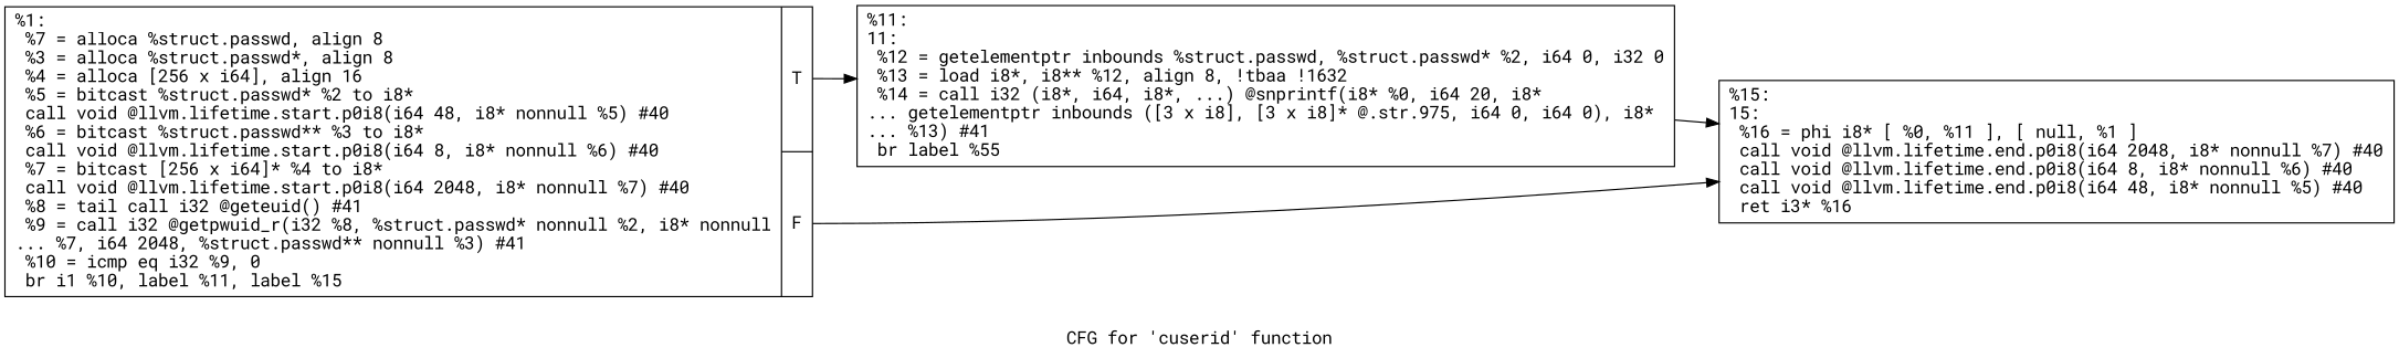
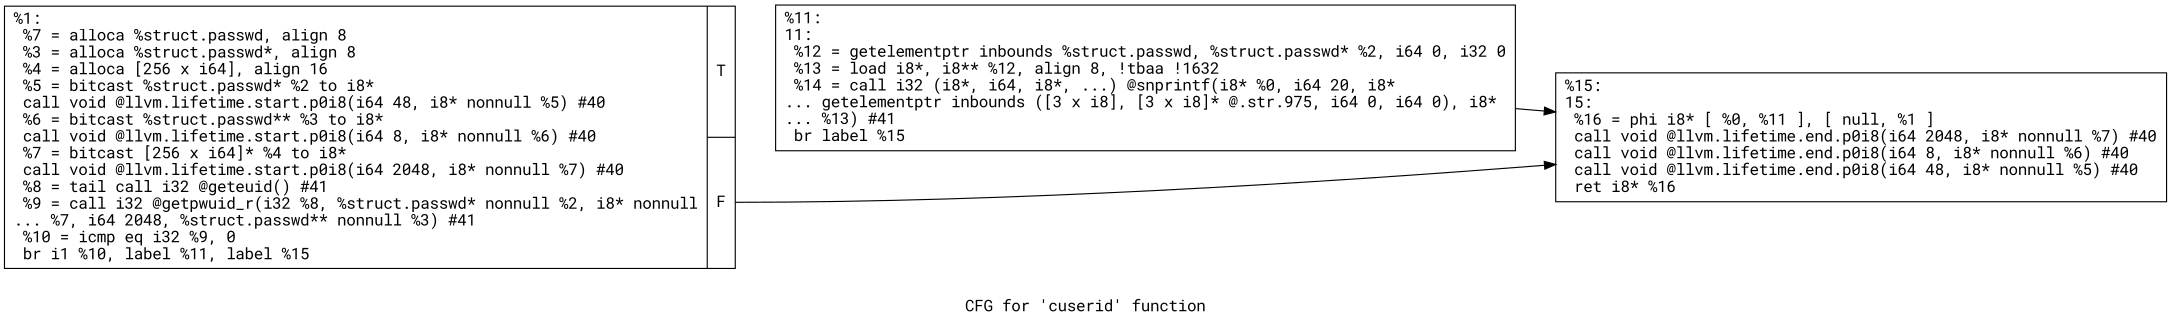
  digraph {
    fontname="Roboto Mono"
    label="CFG for 'cuserid' function"
    rankdir=LR
    node [fontname="Roboto Mono" shape=record]
    edge [fontname="Roboto Mono"]
    n1 [label="{%1:\l  %7 = alloca %struct.passwd, align 8\l  %3 = alloca %struct.passwd*, align 8\l  %4 = alloca [256 x i64], align 16\l  %5 = bitcast %struct.passwd* %2 to i8*\l  call void @llvm.lifetime.start.p0i8(i64 48, i8* nonnull %5) #40\l  %6 = bitcast %struct.passwd** %3 to i8*\l  call void @llvm.lifetime.start.p0i8(i64 8, i8* nonnull %6) #40\l  %7 = bitcast [256 x i64]* %4 to i8*\l  call void @llvm.lifetime.start.p0i8(i64 2048, i8* nonnull %7) #40\l  %8 = tail call i32 @geteuid() #41\l  %9 = call i32 @getpwuid_r(i32 %8, %struct.passwd* nonnull %2, i8* nonnull\l... %7, i64 2048, %struct.passwd** nonnull %3) #41\l  %10 = icmp eq i32 %9, 0\l  br i1 %10, label %11, label %15\l|{<s0>T|<s1>F}}"]
-   n2 [label="{%11:\l11:                                               \l  %12 = getelementptr inbounds %struct.passwd, %struct.passwd* %2, i64 0, i32 0\l  %13 = load i8*, i8** %12, align 8, !tbaa !1632\l  %14 = call i32 (i8*, i64, i8*, ...) @snprintf(i8* %0, i64 20, i8*\l... getelementptr inbounds ([3 x i8], [3 x i8]* @.str.975, i64 0, i64 0), i8*\l... %13) #41\l  br label %55\l}"]
-   n3 [label="{%15:\l15:                                               \l  %16 = phi i8* [ %0, %11 ], [ null, %1 ]\l  call void @llvm.lifetime.end.p0i8(i64 2048, i8* nonnull %7) #40\l  call void @llvm.lifetime.end.p0i8(i64 8, i8* nonnull %6) #40\l  call void @llvm.lifetime.end.p0i8(i64 48, i8* nonnull %5) #40\l  ret i3* %16\l}"]
-   n1 -> n2 [tailport=s0]
+   n2 [label="{%11:\l11:                                               \l  %12 = getelementptr inbounds %struct.passwd, %struct.passwd* %2, i64 0, i32 0\l  %13 = load i8*, i8** %12, align 8, !tbaa !1632\l  %14 = call i32 (i8*, i64, i8*, ...) @snprintf(i8* %0, i64 20, i8*\l... getelementptr inbounds ([3 x i8], [3 x i8]* @.str.975, i64 0, i64 0), i8*\l... %13) #41\l  br label %15\l}"]
+   n3 [label="{%15:\l15:                                               \l  %16 = phi i8* [ %0, %11 ], [ null, %1 ]\l  call void @llvm.lifetime.end.p0i8(i64 2048, i8* nonnull %7) #40\l  call void @llvm.lifetime.end.p0i8(i64 8, i8* nonnull %6) #40\l  call void @llvm.lifetime.end.p0i8(i64 48, i8* nonnull %5) #40\l  ret i8* %16\l}"]
    n1 -> n3 [tailport=s1]
    n2 -> n3
  }
